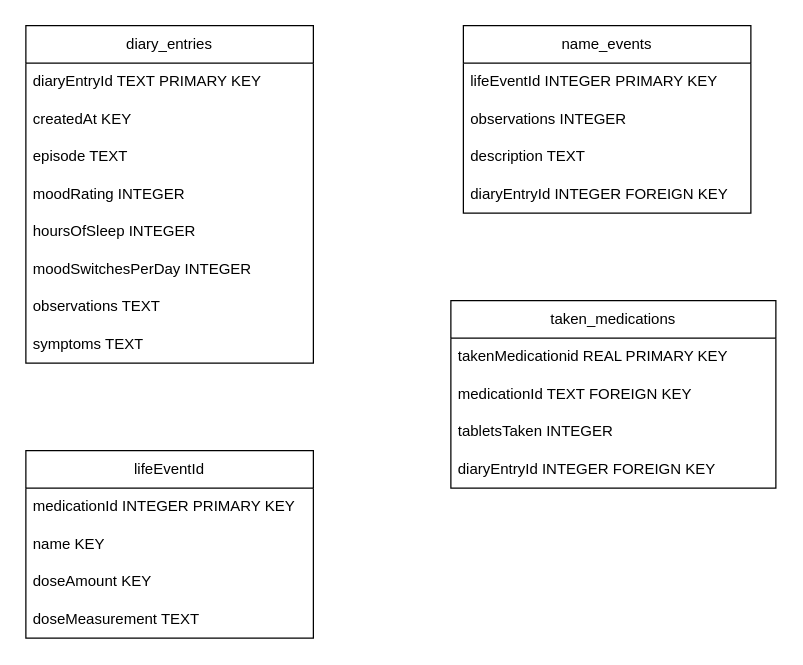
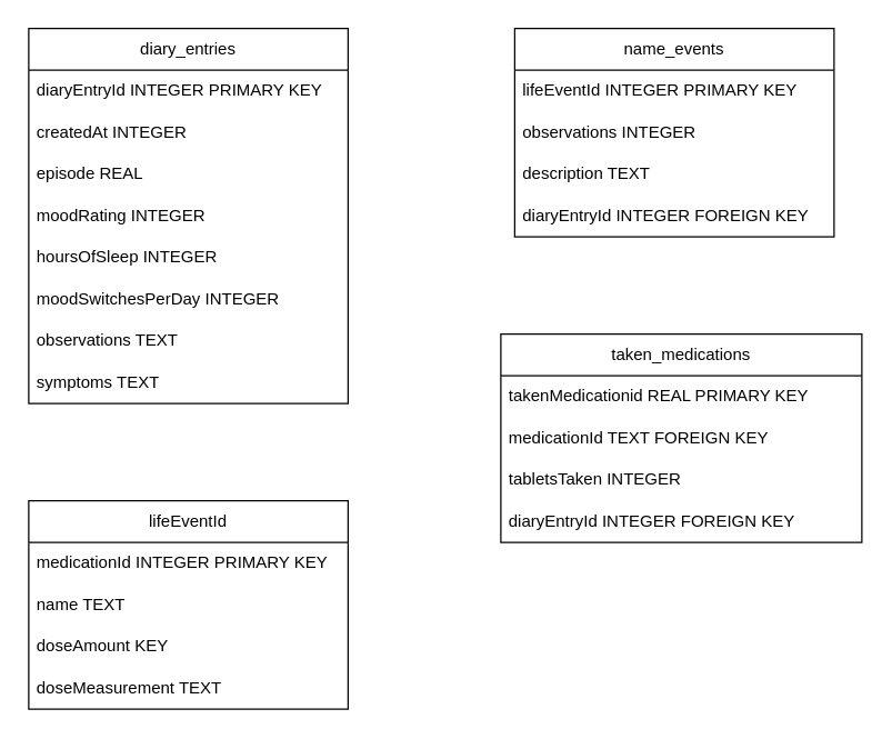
  <mxCell id="0" />
  <mxCell id="1" parent="0" />
  <mxCell id="2" value="diary_entries" style="swimlane;fontStyle=0;childLayout=stackLayout;horizontal=1;startSize=30;horizontalStack=0;resizeParent=1;resizeParentMax=0;resizeLast=0;collapsible=1;marginBottom=0;whiteSpace=wrap;html=1;" parent="1" vertex="1"><mxGeometry x="20" y="20" width="230" height="270" as="geometry"><mxRectangle x="500" y="300" width="110" height="30" as="alternateBounds" /></mxGeometry></mxCell>
- <mxCell id="3" value="diaryEntryId TEXT PRIMARY KEY" style="text;strokeColor=none;fillColor=none;align=left;verticalAlign=middle;spacingLeft=4;spacingRight=4;overflow=hidden;points=[[0,0.5],[1,0.5]];portConstraint=eastwest;rotatable=0;whiteSpace=wrap;html=1;" parent="2" vertex="1"><mxGeometry y="30" width="230" height="30" as="geometry" /></mxCell>
- <mxCell id="4" value="createdAt KEY" style="text;strokeColor=none;fillColor=none;align=left;verticalAlign=middle;spacingLeft=4;spacingRight=4;overflow=hidden;points=[[0,0.5],[1,0.5]];portConstraint=eastwest;rotatable=0;whiteSpace=wrap;html=1;" parent="2" vertex="1"><mxGeometry y="60" width="230" height="30" as="geometry" /></mxCell>
- <mxCell id="5" value="episode TEXT" style="text;strokeColor=none;fillColor=none;align=left;verticalAlign=middle;spacingLeft=4;spacingRight=4;overflow=hidden;points=[[0,0.5],[1,0.5]];portConstraint=eastwest;rotatable=0;whiteSpace=wrap;html=1;" parent="2" vertex="1"><mxGeometry y="90" width="230" height="30" as="geometry" /></mxCell>
+ <mxCell id="3" value="diaryEntryId INTEGER PRIMARY KEY" style="text;strokeColor=none;fillColor=none;align=left;verticalAlign=middle;spacingLeft=4;spacingRight=4;overflow=hidden;points=[[0,0.5],[1,0.5]];portConstraint=eastwest;rotatable=0;whiteSpace=wrap;html=1;" parent="2" vertex="1"><mxGeometry y="30" width="230" height="30" as="geometry" /></mxCell>
+ <mxCell id="4" value="createdAt INTEGER" style="text;strokeColor=none;fillColor=none;align=left;verticalAlign=middle;spacingLeft=4;spacingRight=4;overflow=hidden;points=[[0,0.5],[1,0.5]];portConstraint=eastwest;rotatable=0;whiteSpace=wrap;html=1;" parent="2" vertex="1"><mxGeometry y="60" width="230" height="30" as="geometry" /></mxCell>
+ <mxCell id="5" value="episode REAL" style="text;strokeColor=none;fillColor=none;align=left;verticalAlign=middle;spacingLeft=4;spacingRight=4;overflow=hidden;points=[[0,0.5],[1,0.5]];portConstraint=eastwest;rotatable=0;whiteSpace=wrap;html=1;" parent="2" vertex="1"><mxGeometry y="90" width="230" height="30" as="geometry" /></mxCell>
  <mxCell id="6" value="moodRating INTEGER" style="text;strokeColor=none;fillColor=none;align=left;verticalAlign=middle;spacingLeft=4;spacingRight=4;overflow=hidden;points=[[0,0.5],[1,0.5]];portConstraint=eastwest;rotatable=0;whiteSpace=wrap;html=1;" parent="2" vertex="1"><mxGeometry y="120" width="230" height="30" as="geometry" /></mxCell>
  <mxCell id="7" value="hoursOfSleep INTEGER" style="text;strokeColor=none;fillColor=none;align=left;verticalAlign=middle;spacingLeft=4;spacingRight=4;overflow=hidden;points=[[0,0.5],[1,0.5]];portConstraint=eastwest;rotatable=0;whiteSpace=wrap;html=1;" parent="2" vertex="1"><mxGeometry y="150" width="230" height="30" as="geometry" /></mxCell>
  <mxCell id="8" value="moodSwitchesPerDay INTEGER" style="text;strokeColor=none;fillColor=none;align=left;verticalAlign=middle;spacingLeft=4;spacingRight=4;overflow=hidden;points=[[0,0.5],[1,0.5]];portConstraint=eastwest;rotatable=0;whiteSpace=wrap;html=1;" parent="2" vertex="1"><mxGeometry y="180" width="230" height="30" as="geometry" /></mxCell>
  <mxCell id="9" value="observations TEXT" style="text;strokeColor=none;fillColor=none;align=left;verticalAlign=middle;spacingLeft=4;spacingRight=4;overflow=hidden;points=[[0,0.5],[1,0.5]];portConstraint=eastwest;rotatable=0;whiteSpace=wrap;html=1;" parent="2" vertex="1"><mxGeometry y="210" width="230" height="30" as="geometry" /></mxCell>
  <mxCell id="10" value="symptoms TEXT" style="text;strokeColor=none;fillColor=none;align=left;verticalAlign=middle;spacingLeft=4;spacingRight=4;overflow=hidden;points=[[0,0.5],[1,0.5]];portConstraint=eastwest;rotatable=0;whiteSpace=wrap;html=1;" parent="2" vertex="1"><mxGeometry y="240" width="230" height="30" as="geometry" /></mxCell>
  <mxCell id="11" value="name_events" style="swimlane;fontStyle=0;childLayout=stackLayout;horizontal=1;startSize=30;horizontalStack=0;resizeParent=1;resizeParentMax=0;resizeLast=0;collapsible=1;marginBottom=0;whiteSpace=wrap;html=1;" parent="1" vertex="1"><mxGeometry x="370" y="20" width="230" height="150" as="geometry"><mxRectangle x="500" y="300" width="110" height="30" as="alternateBounds" /></mxGeometry></mxCell>
  <mxCell id="12" value="lifeEventId INTEGER PRIMARY KEY" style="text;strokeColor=none;fillColor=none;align=left;verticalAlign=middle;spacingLeft=4;spacingRight=4;overflow=hidden;points=[[0,0.5],[1,0.5]];portConstraint=eastwest;rotatable=0;whiteSpace=wrap;html=1;" parent="11" vertex="1"><mxGeometry y="30" width="230" height="30" as="geometry" /></mxCell>
  <mxCell id="13" value="observations INTEGER" style="text;strokeColor=none;fillColor=none;align=left;verticalAlign=middle;spacingLeft=4;spacingRight=4;overflow=hidden;points=[[0,0.5],[1,0.5]];portConstraint=eastwest;rotatable=0;whiteSpace=wrap;html=1;" parent="11" vertex="1"><mxGeometry y="60" width="230" height="30" as="geometry" /></mxCell>
  <mxCell id="14" value="description TEXT" style="text;strokeColor=none;fillColor=none;align=left;verticalAlign=middle;spacingLeft=4;spacingRight=4;overflow=hidden;points=[[0,0.5],[1,0.5]];portConstraint=eastwest;rotatable=0;whiteSpace=wrap;html=1;" parent="11" vertex="1"><mxGeometry y="90" width="230" height="30" as="geometry" /></mxCell>
  <mxCell id="15" value="diaryEntryId INTEGER FOREIGN KEY" style="text;strokeColor=none;fillColor=none;align=left;verticalAlign=middle;spacingLeft=4;spacingRight=4;overflow=hidden;points=[[0,0.5],[1,0.5]];portConstraint=eastwest;rotatable=0;whiteSpace=wrap;html=1;" parent="11" vertex="1"><mxGeometry y="120" width="230" height="30" as="geometry" /></mxCell>
  <mxCell id="16" value="taken_medications" style="swimlane;fontStyle=0;childLayout=stackLayout;horizontal=1;startSize=30;horizontalStack=0;resizeParent=1;resizeParentMax=0;resizeLast=0;collapsible=1;marginBottom=0;whiteSpace=wrap;html=1;" parent="1" vertex="1"><mxGeometry x="360" y="240" width="260" height="150" as="geometry"><mxRectangle x="500" y="300" width="110" height="30" as="alternateBounds" /></mxGeometry></mxCell>
  <mxCell id="17" value="takenMedicationid REAL PRIMARY KEY" style="text;strokeColor=none;fillColor=none;align=left;verticalAlign=middle;spacingLeft=4;spacingRight=4;overflow=hidden;points=[[0,0.5],[1,0.5]];portConstraint=eastwest;rotatable=0;whiteSpace=wrap;html=1;" parent="16" vertex="1"><mxGeometry y="30" width="260" height="30" as="geometry" /></mxCell>
  <mxCell id="18" value="medicationId TEXT FOREIGN KEY" style="text;strokeColor=none;fillColor=none;align=left;verticalAlign=middle;spacingLeft=4;spacingRight=4;overflow=hidden;points=[[0,0.5],[1,0.5]];portConstraint=eastwest;rotatable=0;whiteSpace=wrap;html=1;" parent="16" vertex="1"><mxGeometry y="60" width="260" height="30" as="geometry" /></mxCell>
  <mxCell id="19" value="tabletsTaken INTEGER" style="text;strokeColor=none;fillColor=none;align=left;verticalAlign=middle;spacingLeft=4;spacingRight=4;overflow=hidden;points=[[0,0.5],[1,0.5]];portConstraint=eastwest;rotatable=0;whiteSpace=wrap;html=1;" parent="16" vertex="1"><mxGeometry y="90" width="260" height="30" as="geometry" /></mxCell>
  <mxCell id="20" value="diaryEntryId INTEGER FOREIGN KEY" style="text;strokeColor=none;fillColor=none;align=left;verticalAlign=middle;spacingLeft=4;spacingRight=4;overflow=hidden;points=[[0,0.5],[1,0.5]];portConstraint=eastwest;rotatable=0;whiteSpace=wrap;html=1;" parent="16" vertex="1"><mxGeometry y="120" width="260" height="30" as="geometry" /></mxCell>
  <mxCell id="21" value="lifeEventId" style="swimlane;fontStyle=0;childLayout=stackLayout;horizontal=1;startSize=30;horizontalStack=0;resizeParent=1;resizeParentMax=0;resizeLast=0;collapsible=1;marginBottom=0;whiteSpace=wrap;html=1;" vertex="1" parent="1"><mxGeometry x="20" y="360" width="230" height="150" as="geometry"><mxRectangle x="500" y="300" width="110" height="30" as="alternateBounds" /></mxGeometry></mxCell>
  <mxCell id="22" value="medicationId INTEGER PRIMARY KEY" style="text;strokeColor=none;fillColor=none;align=left;verticalAlign=middle;spacingLeft=4;spacingRight=4;overflow=hidden;points=[[0,0.5],[1,0.5]];portConstraint=eastwest;rotatable=0;whiteSpace=wrap;html=1;" vertex="1" parent="21"><mxGeometry y="30" width="230" height="30" as="geometry" /></mxCell>
- <mxCell id="23" value="name KEY" style="text;strokeColor=none;fillColor=none;align=left;verticalAlign=middle;spacingLeft=4;spacingRight=4;overflow=hidden;points=[[0,0.5],[1,0.5]];portConstraint=eastwest;rotatable=0;whiteSpace=wrap;html=1;" vertex="1" parent="21"><mxGeometry y="60" width="230" height="30" as="geometry" /></mxCell>
+ <mxCell id="23" value="name TEXT" style="text;strokeColor=none;fillColor=none;align=left;verticalAlign=middle;spacingLeft=4;spacingRight=4;overflow=hidden;points=[[0,0.5],[1,0.5]];portConstraint=eastwest;rotatable=0;whiteSpace=wrap;html=1;" vertex="1" parent="21"><mxGeometry y="60" width="230" height="30" as="geometry" /></mxCell>
  <mxCell id="24" value="doseAmount KEY" style="text;strokeColor=none;fillColor=none;align=left;verticalAlign=middle;spacingLeft=4;spacingRight=4;overflow=hidden;points=[[0,0.5],[1,0.5]];portConstraint=eastwest;rotatable=0;whiteSpace=wrap;html=1;" vertex="1" parent="21"><mxGeometry y="90" width="230" height="30" as="geometry" /></mxCell>
  <mxCell id="25" value="doseMeasurement TEXT" style="text;strokeColor=none;fillColor=none;align=left;verticalAlign=middle;spacingLeft=4;spacingRight=4;overflow=hidden;points=[[0,0.5],[1,0.5]];portConstraint=eastwest;rotatable=0;whiteSpace=wrap;html=1;" vertex="1" parent="21"><mxGeometry y="120" width="230" height="30" as="geometry" /></mxCell>
